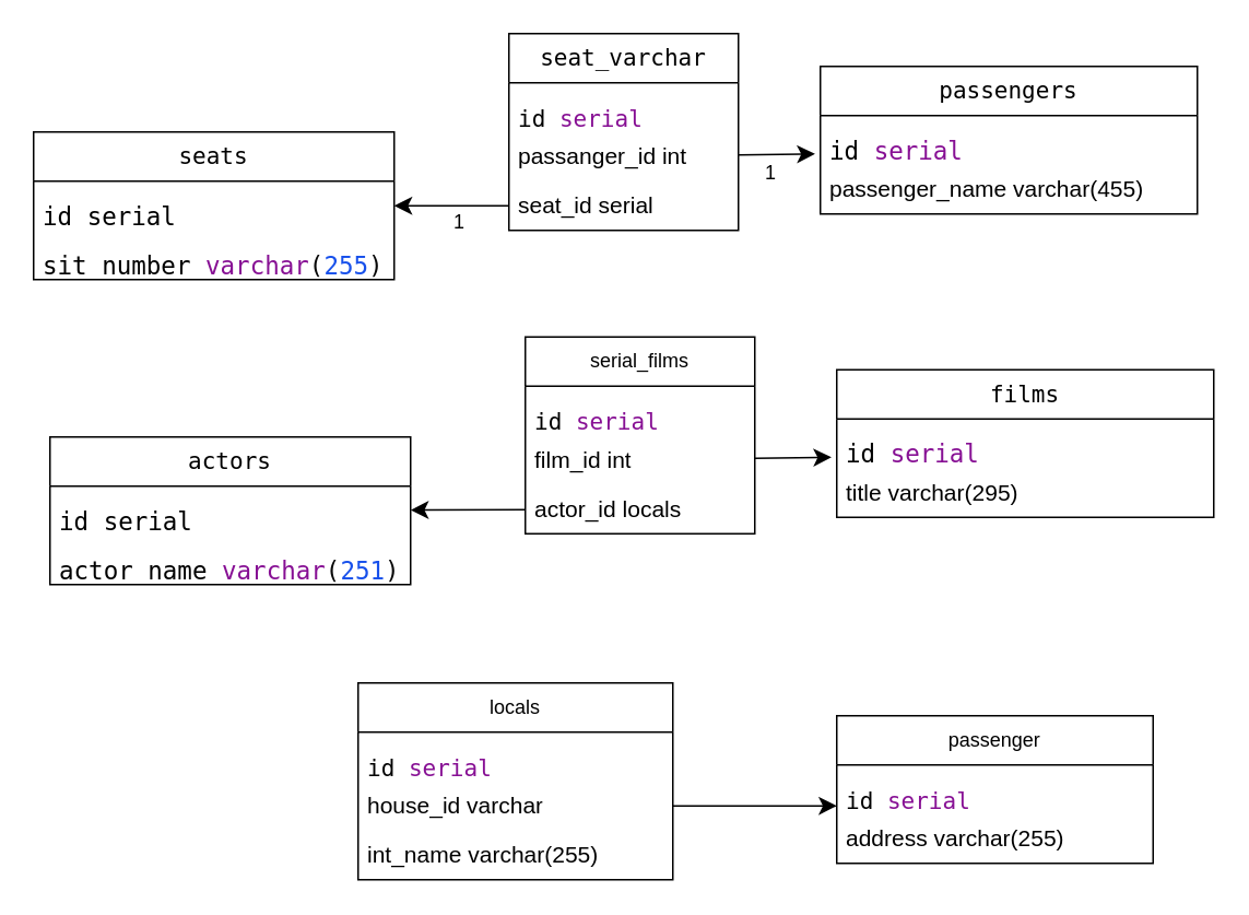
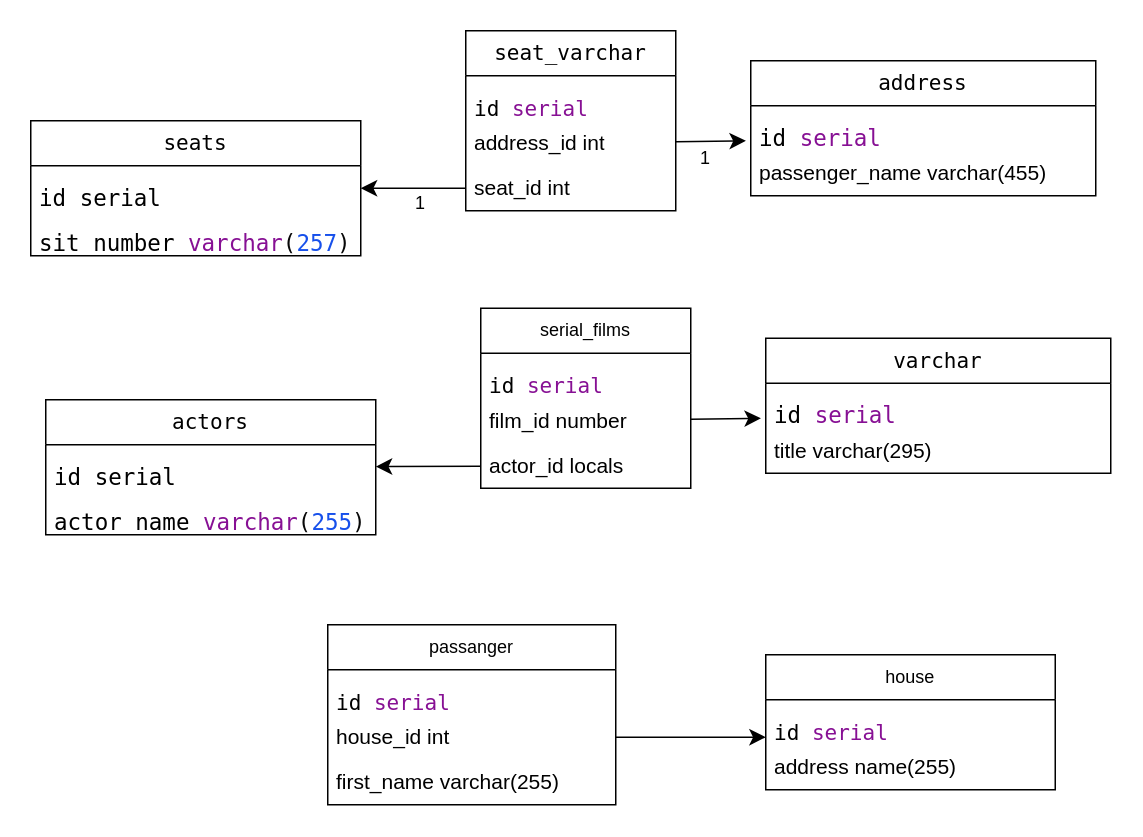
  <mxCell id="0" />
  <mxCell id="1" parent="0" />
- <mxCell id="2" value="&lt;div style=&quot;background-color: rgb(255, 255, 255); color: rgb(8, 8, 8);&quot;&gt;&lt;pre style=&quot;font-family:'JetBrains Mono',monospace;font-size:10.5pt;&quot;&gt;&lt;span style=&quot;color: rgb(0, 0, 0);&quot;&gt;passengers&lt;/span&gt;&lt;/pre&gt;&lt;/div&gt;" style="swimlane;fontStyle=0;childLayout=stackLayout;horizontal=1;startSize=30;horizontalStack=0;resizeParent=1;resizeParentMax=0;resizeLast=0;collapsible=1;marginBottom=0;whiteSpace=wrap;html=1;" vertex="1" parent="1"><mxGeometry x="500" y="40" width="230" height="90" as="geometry" /></mxCell>
+ <mxCell id="2" value="&lt;div style=&quot;background-color: rgb(255, 255, 255); color: rgb(8, 8, 8);&quot;&gt;&lt;pre style=&quot;font-family:'JetBrains Mono',monospace;font-size:10.5pt;&quot;&gt;&lt;span style=&quot;color: rgb(0, 0, 0);&quot;&gt;address&lt;/span&gt;&lt;/pre&gt;&lt;/div&gt;" style="swimlane;fontStyle=0;childLayout=stackLayout;horizontal=1;startSize=30;horizontalStack=0;resizeParent=1;resizeParentMax=0;resizeLast=0;collapsible=1;marginBottom=0;whiteSpace=wrap;html=1;" vertex="1" parent="1"><mxGeometry x="500" y="40" width="230" height="90" as="geometry" /></mxCell>
  <mxCell id="3" value="&lt;div style=&quot;background-color: rgb(255, 255, 255); color: rgb(8, 8, 8);&quot;&gt;&lt;pre style=&quot;&quot;&gt;&lt;font style=&quot;font-size: 15px; line-height: 100%;&quot;&gt;&lt;span style=&quot;color: rgb(0, 0, 0);&quot;&gt;id &lt;/span&gt;&lt;span style=&quot;color: rgb(135, 16, 148);&quot;&gt;serial&lt;/span&gt;&lt;/font&gt;&lt;/pre&gt;&lt;/div&gt;" style="text;strokeColor=none;fillColor=none;align=left;verticalAlign=middle;spacingLeft=4;spacingRight=4;overflow=hidden;points=[[0,0.5],[1,0.5]];portConstraint=eastwest;rotatable=0;whiteSpace=wrap;html=1;" vertex="1" parent="2"><mxGeometry y="30" width="230" height="30" as="geometry" /></mxCell>
  <mxCell id="4" value="&lt;font style=&quot;font-size: 14px;&quot;&gt;passenger_name varchar(455)&lt;/font&gt;" style="text;strokeColor=none;fillColor=none;align=left;verticalAlign=middle;spacingLeft=4;spacingRight=4;overflow=hidden;points=[[0,0.5],[1,0.5]];portConstraint=eastwest;rotatable=0;whiteSpace=wrap;html=1;" vertex="1" parent="2"><mxGeometry y="60" width="230" height="30" as="geometry" /></mxCell>
  <mxCell id="5" value="&lt;div style=&quot;background-color: rgb(255, 255, 255); color: rgb(8, 8, 8);&quot;&gt;&lt;pre style=&quot;font-family:'JetBrains Mono',monospace;font-size:10.5pt;&quot;&gt;&lt;span style=&quot;color: rgb(0, 0, 0);&quot;&gt;seats&lt;/span&gt;&lt;/pre&gt;&lt;/div&gt;" style="swimlane;fontStyle=0;childLayout=stackLayout;horizontal=1;startSize=30;horizontalStack=0;resizeParent=1;resizeParentMax=0;resizeLast=0;collapsible=1;marginBottom=0;whiteSpace=wrap;html=1;" vertex="1" parent="1"><mxGeometry x="20" y="80" width="220" height="90" as="geometry" /></mxCell>
  <mxCell id="6" value="&lt;div style=&quot;background-color: rgb(255, 255, 255); color: rgb(8, 8, 8);&quot;&gt;&lt;pre style=&quot;&quot;&gt;&lt;span style=&quot;color: rgb(0, 0, 0);&quot;&gt;&lt;font style=&quot;font-size: 15px; line-height: 100%;&quot;&gt;id serial&lt;/font&gt;&lt;/span&gt;&lt;/pre&gt;&lt;/div&gt;" style="text;strokeColor=none;fillColor=none;align=left;verticalAlign=middle;spacingLeft=4;spacingRight=4;overflow=hidden;points=[[0,0.5],[1,0.5]];portConstraint=eastwest;rotatable=0;whiteSpace=wrap;html=1;" vertex="1" parent="5"><mxGeometry y="30" width="220" height="30" as="geometry" /></mxCell>
- <mxCell id="7" value="&lt;div style=&quot;background-color: rgb(255, 255, 255); color: rgb(8, 8, 8);&quot;&gt;&lt;pre style=&quot;&quot;&gt;&lt;font style=&quot;font-size: 15px; line-height: 100%;&quot;&gt;&lt;span style=&quot;color: rgb(0, 0, 0);&quot;&gt;sit_number &lt;/span&gt;&lt;span style=&quot;color: rgb(135, 16, 148);&quot;&gt;varchar&lt;/span&gt;(&lt;span style=&quot;color: rgb(23, 80, 235);&quot;&gt;255&lt;/span&gt;)&lt;/font&gt;&lt;/pre&gt;&lt;/div&gt;" style="text;strokeColor=none;fillColor=none;align=left;verticalAlign=middle;spacingLeft=4;spacingRight=4;overflow=hidden;points=[[0,0.5],[1,0.5]];portConstraint=eastwest;rotatable=0;whiteSpace=wrap;html=1;" vertex="1" parent="5"><mxGeometry y="60" width="220" height="30" as="geometry" /></mxCell>
+ <mxCell id="7" value="&lt;div style=&quot;background-color: rgb(255, 255, 255); color: rgb(8, 8, 8);&quot;&gt;&lt;pre style=&quot;&quot;&gt;&lt;font style=&quot;font-size: 15px; line-height: 100%;&quot;&gt;&lt;span style=&quot;color: rgb(0, 0, 0);&quot;&gt;sit_number &lt;/span&gt;&lt;span style=&quot;color: rgb(135, 16, 148);&quot;&gt;varchar&lt;/span&gt;(&lt;span style=&quot;color: rgb(23, 80, 235);&quot;&gt;257&lt;/span&gt;)&lt;/font&gt;&lt;/pre&gt;&lt;/div&gt;" style="text;strokeColor=none;fillColor=none;align=left;verticalAlign=middle;spacingLeft=4;spacingRight=4;overflow=hidden;points=[[0,0.5],[1,0.5]];portConstraint=eastwest;rotatable=0;whiteSpace=wrap;html=1;" vertex="1" parent="5"><mxGeometry y="60" width="220" height="30" as="geometry" /></mxCell>
  <mxCell id="8" value="&lt;div style=&quot;background-color: rgb(255, 255, 255); color: rgb(8, 8, 8);&quot;&gt;&lt;pre style=&quot;font-family:'JetBrains Mono',monospace;font-size:10.5pt;&quot;&gt;&lt;span style=&quot;color: rgb(0, 0, 0);&quot;&gt;seat_varchar&lt;/span&gt;&lt;/pre&gt;&lt;/div&gt;" style="swimlane;fontStyle=0;childLayout=stackLayout;horizontal=1;startSize=30;horizontalStack=0;resizeParent=1;resizeParentMax=0;resizeLast=0;collapsible=1;marginBottom=0;whiteSpace=wrap;html=1;" vertex="1" parent="1"><mxGeometry x="310" y="20" width="140" height="120" as="geometry" /></mxCell>
  <mxCell id="9" value="&lt;div style=&quot;background-color: rgb(255, 255, 255); color: rgb(8, 8, 8);&quot;&gt;&lt;pre style=&quot;margin-bottom: 0px; padding-bottom: 0px; line-height: 0%;&quot;&gt;&lt;font style=&quot;font-size: 14px; line-height: 100%;&quot;&gt;&lt;span style=&quot;color: rgb(0, 0, 0);&quot;&gt;id &lt;/span&gt;&lt;span style=&quot;color: rgb(135, 16, 148);&quot;&gt;serial&lt;/span&gt;&lt;/font&gt;&lt;/pre&gt;&lt;/div&gt;" style="text;strokeColor=none;fillColor=none;align=left;verticalAlign=middle;spacingLeft=4;spacingRight=4;overflow=hidden;points=[[0,0.5],[1,0.5]];portConstraint=eastwest;rotatable=0;whiteSpace=wrap;html=1;" vertex="1" parent="8"><mxGeometry y="30" width="140" height="30" as="geometry" /></mxCell>
- <mxCell id="10" value="&lt;font style=&quot;font-size: 14px;&quot;&gt;passanger_id int&lt;/font&gt;" style="text;strokeColor=none;fillColor=none;align=left;verticalAlign=middle;spacingLeft=4;spacingRight=4;overflow=hidden;points=[[0,0.5],[1,0.5]];portConstraint=eastwest;rotatable=0;whiteSpace=wrap;html=1;" vertex="1" parent="8"><mxGeometry y="60" width="140" height="30" as="geometry" /></mxCell>
- <mxCell id="11" value="&lt;font style=&quot;font-size: 14px;&quot;&gt;seat_id serial&lt;/font&gt;" style="text;strokeColor=none;fillColor=none;align=left;verticalAlign=middle;spacingLeft=4;spacingRight=4;overflow=hidden;points=[[0,0.5],[1,0.5]];portConstraint=eastwest;rotatable=0;whiteSpace=wrap;html=1;" vertex="1" parent="8"><mxGeometry y="90" width="140" height="30" as="geometry" /></mxCell>
+ <mxCell id="10" value="&lt;font style=&quot;font-size: 14px;&quot;&gt;address_id int&lt;/font&gt;" style="text;strokeColor=none;fillColor=none;align=left;verticalAlign=middle;spacingLeft=4;spacingRight=4;overflow=hidden;points=[[0,0.5],[1,0.5]];portConstraint=eastwest;rotatable=0;whiteSpace=wrap;html=1;" vertex="1" parent="8"><mxGeometry y="60" width="140" height="30" as="geometry" /></mxCell>
+ <mxCell id="11" value="&lt;font style=&quot;font-size: 14px;&quot;&gt;seat_id int&lt;/font&gt;" style="text;strokeColor=none;fillColor=none;align=left;verticalAlign=middle;spacingLeft=4;spacingRight=4;overflow=hidden;points=[[0,0.5],[1,0.5]];portConstraint=eastwest;rotatable=0;whiteSpace=wrap;html=1;" vertex="1" parent="8"><mxGeometry y="90" width="140" height="30" as="geometry" /></mxCell>
  <mxCell id="12" style="edgeStyle=none;curved=1;rounded=0;orthogonalLoop=1;jettySize=auto;html=1;fontSize=12;startSize=8;endSize=8;" edge="1" parent="1" source="11" target="6"><mxGeometry relative="1" as="geometry" /></mxCell>
  <mxCell id="13" value="" style="edgeStyle=none;curved=1;rounded=0;orthogonalLoop=1;jettySize=auto;html=1;fontSize=12;startSize=8;endSize=8;entryX=-0.014;entryY=0.78;entryDx=0;entryDy=0;entryPerimeter=0;" edge="1" parent="1" source="10" target="3"><mxGeometry relative="1" as="geometry" /></mxCell>
  <mxCell id="14" value="1" style="text;html=1;align=center;verticalAlign=middle;whiteSpace=wrap;rounded=0;" vertex="1" parent="1"><mxGeometry x="250" y="120" width="60" height="30" as="geometry" /></mxCell>
  <mxCell id="15" value="1" style="text;html=1;align=center;verticalAlign=middle;whiteSpace=wrap;rounded=0;" vertex="1" parent="1"><mxGeometry x="440" y="90" width="60" height="30" as="geometry" /></mxCell>
- <mxCell id="16" value="&lt;div style=&quot;background-color: rgb(255, 255, 255); color: rgb(8, 8, 8);&quot;&gt;&lt;pre style=&quot;font-family:'JetBrains Mono',monospace;font-size:10.5pt;&quot;&gt;&lt;span style=&quot;color: rgb(0, 0, 0);&quot;&gt;films&lt;/span&gt;&lt;/pre&gt;&lt;/div&gt;" style="swimlane;fontStyle=0;childLayout=stackLayout;horizontal=1;startSize=30;horizontalStack=0;resizeParent=1;resizeParentMax=0;resizeLast=0;collapsible=1;marginBottom=0;whiteSpace=wrap;html=1;" vertex="1" parent="1"><mxGeometry x="510" y="225" width="230" height="90" as="geometry" /></mxCell>
+ <mxCell id="16" value="&lt;div style=&quot;background-color: rgb(255, 255, 255); color: rgb(8, 8, 8);&quot;&gt;&lt;pre style=&quot;font-family:'JetBrains Mono',monospace;font-size:10.5pt;&quot;&gt;&lt;span style=&quot;color: rgb(0, 0, 0);&quot;&gt;varchar&lt;/span&gt;&lt;/pre&gt;&lt;/div&gt;" style="swimlane;fontStyle=0;childLayout=stackLayout;horizontal=1;startSize=30;horizontalStack=0;resizeParent=1;resizeParentMax=0;resizeLast=0;collapsible=1;marginBottom=0;whiteSpace=wrap;html=1;" vertex="1" parent="1"><mxGeometry x="510" y="225" width="230" height="90" as="geometry" /></mxCell>
  <mxCell id="17" value="&lt;div style=&quot;background-color: rgb(255, 255, 255); color: rgb(8, 8, 8);&quot;&gt;&lt;pre style=&quot;&quot;&gt;&lt;font style=&quot;font-size: 15px; line-height: 100%;&quot;&gt;&lt;span style=&quot;color: rgb(0, 0, 0);&quot;&gt;id &lt;/span&gt;&lt;span style=&quot;color: rgb(135, 16, 148);&quot;&gt;serial&lt;/span&gt;&lt;/font&gt;&lt;/pre&gt;&lt;/div&gt;" style="text;strokeColor=none;fillColor=none;align=left;verticalAlign=middle;spacingLeft=4;spacingRight=4;overflow=hidden;points=[[0,0.5],[1,0.5]];portConstraint=eastwest;rotatable=0;whiteSpace=wrap;html=1;" vertex="1" parent="16"><mxGeometry y="30" width="230" height="30" as="geometry" /></mxCell>
  <mxCell id="18" value="&lt;font style=&quot;font-size: 14px;&quot;&gt;title varchar(295)&lt;/font&gt;" style="text;strokeColor=none;fillColor=none;align=left;verticalAlign=middle;spacingLeft=4;spacingRight=4;overflow=hidden;points=[[0,0.5],[1,0.5]];portConstraint=eastwest;rotatable=0;whiteSpace=wrap;html=1;" vertex="1" parent="16"><mxGeometry y="60" width="230" height="30" as="geometry" /></mxCell>
  <mxCell id="19" value="&lt;div style=&quot;background-color: rgb(255, 255, 255); color: rgb(8, 8, 8);&quot;&gt;&lt;pre style=&quot;font-family:'JetBrains Mono',monospace;font-size:10.5pt;&quot;&gt;&lt;span style=&quot;color: rgb(0, 0, 0);&quot;&gt;actors&lt;/span&gt;&lt;/pre&gt;&lt;/div&gt;" style="swimlane;fontStyle=0;childLayout=stackLayout;horizontal=1;startSize=30;horizontalStack=0;resizeParent=1;resizeParentMax=0;resizeLast=0;collapsible=1;marginBottom=0;whiteSpace=wrap;html=1;" vertex="1" parent="1"><mxGeometry x="30" y="266" width="220" height="90" as="geometry" /></mxCell>
  <mxCell id="20" value="&lt;div style=&quot;background-color: rgb(255, 255, 255); color: rgb(8, 8, 8);&quot;&gt;&lt;pre style=&quot;&quot;&gt;&lt;span style=&quot;color: rgb(0, 0, 0);&quot;&gt;&lt;font style=&quot;font-size: 15px; line-height: 100%;&quot;&gt;id serial&lt;/font&gt;&lt;/span&gt;&lt;/pre&gt;&lt;/div&gt;" style="text;strokeColor=none;fillColor=none;align=left;verticalAlign=middle;spacingLeft=4;spacingRight=4;overflow=hidden;points=[[0,0.5],[1,0.5]];portConstraint=eastwest;rotatable=0;whiteSpace=wrap;html=1;" vertex="1" parent="19"><mxGeometry y="30" width="220" height="30" as="geometry" /></mxCell>
- <mxCell id="21" value="&lt;div style=&quot;background-color: rgb(255, 255, 255); color: rgb(8, 8, 8);&quot;&gt;&lt;pre style=&quot;&quot;&gt;&lt;font style=&quot;font-size: 15px; line-height: 100%;&quot;&gt;&lt;span style=&quot;color: rgb(0, 0, 0);&quot;&gt;actor_name &lt;/span&gt;&lt;span style=&quot;color: rgb(135, 16, 148);&quot;&gt;varchar&lt;/span&gt;(&lt;span style=&quot;color: rgb(23, 80, 235);&quot;&gt;251&lt;/span&gt;)&lt;/font&gt;&lt;/pre&gt;&lt;/div&gt;" style="text;strokeColor=none;fillColor=none;align=left;verticalAlign=middle;spacingLeft=4;spacingRight=4;overflow=hidden;points=[[0,0.5],[1,0.5]];portConstraint=eastwest;rotatable=0;whiteSpace=wrap;html=1;" vertex="1" parent="19"><mxGeometry y="60" width="220" height="30" as="geometry" /></mxCell>
+ <mxCell id="21" value="&lt;div style=&quot;background-color: rgb(255, 255, 255); color: rgb(8, 8, 8);&quot;&gt;&lt;pre style=&quot;&quot;&gt;&lt;font style=&quot;font-size: 15px; line-height: 100%;&quot;&gt;&lt;span style=&quot;color: rgb(0, 0, 0);&quot;&gt;actor_name &lt;/span&gt;&lt;span style=&quot;color: rgb(135, 16, 148);&quot;&gt;varchar&lt;/span&gt;(&lt;span style=&quot;color: rgb(23, 80, 235);&quot;&gt;255&lt;/span&gt;)&lt;/font&gt;&lt;/pre&gt;&lt;/div&gt;" style="text;strokeColor=none;fillColor=none;align=left;verticalAlign=middle;spacingLeft=4;spacingRight=4;overflow=hidden;points=[[0,0.5],[1,0.5]];portConstraint=eastwest;rotatable=0;whiteSpace=wrap;html=1;" vertex="1" parent="19"><mxGeometry y="60" width="220" height="30" as="geometry" /></mxCell>
  <mxCell id="22" value="serial_films" style="swimlane;fontStyle=0;childLayout=stackLayout;horizontal=1;startSize=30;horizontalStack=0;resizeParent=1;resizeParentMax=0;resizeLast=0;collapsible=1;marginBottom=0;whiteSpace=wrap;html=1;" vertex="1" parent="1"><mxGeometry x="320" y="205" width="140" height="120" as="geometry" /></mxCell>
  <mxCell id="23" value="&lt;div style=&quot;background-color: rgb(255, 255, 255); color: rgb(8, 8, 8);&quot;&gt;&lt;pre style=&quot;margin-bottom: 0px; padding-bottom: 0px; line-height: 0%;&quot;&gt;&lt;font style=&quot;font-size: 14px; line-height: 100%;&quot;&gt;&lt;span style=&quot;color: rgb(0, 0, 0);&quot;&gt;id &lt;/span&gt;&lt;span style=&quot;color: rgb(135, 16, 148);&quot;&gt;serial&lt;/span&gt;&lt;/font&gt;&lt;/pre&gt;&lt;/div&gt;" style="text;strokeColor=none;fillColor=none;align=left;verticalAlign=middle;spacingLeft=4;spacingRight=4;overflow=hidden;points=[[0,0.5],[1,0.5]];portConstraint=eastwest;rotatable=0;whiteSpace=wrap;html=1;" vertex="1" parent="22"><mxGeometry y="30" width="140" height="30" as="geometry" /></mxCell>
- <mxCell id="24" value="&lt;font style=&quot;font-size: 14px;&quot;&gt;film_id int&lt;/font&gt;" style="text;strokeColor=none;fillColor=none;align=left;verticalAlign=middle;spacingLeft=4;spacingRight=4;overflow=hidden;points=[[0,0.5],[1,0.5]];portConstraint=eastwest;rotatable=0;whiteSpace=wrap;html=1;" vertex="1" parent="22"><mxGeometry y="60" width="140" height="30" as="geometry" /></mxCell>
+ <mxCell id="24" value="&lt;font style=&quot;font-size: 14px;&quot;&gt;film_id number&lt;/font&gt;" style="text;strokeColor=none;fillColor=none;align=left;verticalAlign=middle;spacingLeft=4;spacingRight=4;overflow=hidden;points=[[0,0.5],[1,0.5]];portConstraint=eastwest;rotatable=0;whiteSpace=wrap;html=1;" vertex="1" parent="22"><mxGeometry y="60" width="140" height="30" as="geometry" /></mxCell>
  <mxCell id="25" value="&lt;font style=&quot;font-size: 14px;&quot;&gt;actor_id locals&lt;/font&gt;" style="text;strokeColor=none;fillColor=none;align=left;verticalAlign=middle;spacingLeft=4;spacingRight=4;overflow=hidden;points=[[0,0.5],[1,0.5]];portConstraint=eastwest;rotatable=0;whiteSpace=wrap;html=1;" vertex="1" parent="22"><mxGeometry y="90" width="140" height="30" as="geometry" /></mxCell>
  <mxCell id="26" style="edgeStyle=none;curved=1;rounded=0;orthogonalLoop=1;jettySize=auto;html=1;fontSize=12;startSize=8;endSize=8;" edge="1" parent="1" source="25" target="20"><mxGeometry relative="1" as="geometry" /></mxCell>
  <mxCell id="27" value="" style="edgeStyle=none;curved=1;rounded=0;orthogonalLoop=1;jettySize=auto;html=1;fontSize=12;startSize=8;endSize=8;entryX=-0.014;entryY=0.78;entryDx=0;entryDy=0;entryPerimeter=0;" edge="1" parent="1" source="24" target="17"><mxGeometry relative="1" as="geometry" /></mxCell>
- <mxCell id="28" value="locals" style="swimlane;fontStyle=0;childLayout=stackLayout;horizontal=1;startSize=30;horizontalStack=0;resizeParent=1;resizeParentMax=0;resizeLast=0;collapsible=1;marginBottom=0;whiteSpace=wrap;html=1;" vertex="1" parent="1"><mxGeometry x="218" y="416" width="192" height="120" as="geometry" /></mxCell>
+ <mxCell id="28" value="passanger" style="swimlane;fontStyle=0;childLayout=stackLayout;horizontal=1;startSize=30;horizontalStack=0;resizeParent=1;resizeParentMax=0;resizeLast=0;collapsible=1;marginBottom=0;whiteSpace=wrap;html=1;" vertex="1" parent="1"><mxGeometry x="218" y="416" width="192" height="120" as="geometry" /></mxCell>
  <mxCell id="29" value="&lt;div style=&quot;background-color: rgb(255, 255, 255); color: rgb(8, 8, 8);&quot;&gt;&lt;pre style=&quot;margin-bottom: 0px; padding-bottom: 0px; line-height: 0%;&quot;&gt;&lt;font style=&quot;font-size: 14px; line-height: 100%;&quot;&gt;&lt;span style=&quot;color: rgb(0, 0, 0);&quot;&gt;id &lt;/span&gt;&lt;span style=&quot;color: rgb(135, 16, 148);&quot;&gt;serial&lt;/span&gt;&lt;/font&gt;&lt;/pre&gt;&lt;/div&gt;" style="text;strokeColor=none;fillColor=none;align=left;verticalAlign=middle;spacingLeft=4;spacingRight=4;overflow=hidden;points=[[0,0.5],[1,0.5]];portConstraint=eastwest;rotatable=0;whiteSpace=wrap;html=1;" vertex="1" parent="28"><mxGeometry y="30" width="192" height="30" as="geometry" /></mxCell>
- <mxCell id="30" value="&lt;font style=&quot;font-size: 14px;&quot;&gt;house_id varchar&lt;/font&gt;" style="text;strokeColor=none;fillColor=none;align=left;verticalAlign=middle;spacingLeft=4;spacingRight=4;overflow=hidden;points=[[0,0.5],[1,0.5]];portConstraint=eastwest;rotatable=0;whiteSpace=wrap;html=1;" vertex="1" parent="28"><mxGeometry y="60" width="192" height="30" as="geometry" /></mxCell>
- <mxCell id="31" value="&lt;font style=&quot;font-size: 14px;&quot;&gt;int_name varchar(255)&lt;/font&gt;" style="text;strokeColor=none;fillColor=none;align=left;verticalAlign=middle;spacingLeft=4;spacingRight=4;overflow=hidden;points=[[0,0.5],[1,0.5]];portConstraint=eastwest;rotatable=0;whiteSpace=wrap;html=1;" vertex="1" parent="28"><mxGeometry y="90" width="192" height="30" as="geometry" /></mxCell>
- <mxCell id="32" value="passenger" style="swimlane;fontStyle=0;childLayout=stackLayout;horizontal=1;startSize=30;horizontalStack=0;resizeParent=1;resizeParentMax=0;resizeLast=0;collapsible=1;marginBottom=0;whiteSpace=wrap;html=1;" vertex="1" parent="1"><mxGeometry x="510" y="436" width="193" height="90" as="geometry" /></mxCell>
+ <mxCell id="30" value="&lt;font style=&quot;font-size: 14px;&quot;&gt;house_id int&lt;/font&gt;" style="text;strokeColor=none;fillColor=none;align=left;verticalAlign=middle;spacingLeft=4;spacingRight=4;overflow=hidden;points=[[0,0.5],[1,0.5]];portConstraint=eastwest;rotatable=0;whiteSpace=wrap;html=1;" vertex="1" parent="28"><mxGeometry y="60" width="192" height="30" as="geometry" /></mxCell>
+ <mxCell id="31" value="&lt;font style=&quot;font-size: 14px;&quot;&gt;first_name varchar(255)&lt;/font&gt;" style="text;strokeColor=none;fillColor=none;align=left;verticalAlign=middle;spacingLeft=4;spacingRight=4;overflow=hidden;points=[[0,0.5],[1,0.5]];portConstraint=eastwest;rotatable=0;whiteSpace=wrap;html=1;" vertex="1" parent="28"><mxGeometry y="90" width="192" height="30" as="geometry" /></mxCell>
+ <mxCell id="32" value="house" style="swimlane;fontStyle=0;childLayout=stackLayout;horizontal=1;startSize=30;horizontalStack=0;resizeParent=1;resizeParentMax=0;resizeLast=0;collapsible=1;marginBottom=0;whiteSpace=wrap;html=1;" vertex="1" parent="1"><mxGeometry x="510" y="436" width="193" height="90" as="geometry" /></mxCell>
  <mxCell id="33" value="&lt;div style=&quot;background-color: rgb(255, 255, 255); color: rgb(8, 8, 8);&quot;&gt;&lt;pre style=&quot;margin-bottom: 0px; padding-bottom: 0px; line-height: 0%;&quot;&gt;&lt;font style=&quot;font-size: 14px; line-height: 100%;&quot;&gt;&lt;span style=&quot;color: rgb(0, 0, 0);&quot;&gt;id &lt;/span&gt;&lt;span style=&quot;color: rgb(135, 16, 148);&quot;&gt;serial&lt;/span&gt;&lt;/font&gt;&lt;/pre&gt;&lt;/div&gt;" style="text;strokeColor=none;fillColor=none;align=left;verticalAlign=middle;spacingLeft=4;spacingRight=4;overflow=hidden;points=[[0,0.5],[1,0.5]];portConstraint=eastwest;rotatable=0;whiteSpace=wrap;html=1;" vertex="1" parent="32"><mxGeometry y="30" width="193" height="30" as="geometry" /></mxCell>
- <mxCell id="34" value="&lt;font style=&quot;font-size: 14px;&quot;&gt;address varchar(255)&lt;/font&gt;" style="text;strokeColor=none;fillColor=none;align=left;verticalAlign=middle;spacingLeft=4;spacingRight=4;overflow=hidden;points=[[0,0.5],[1,0.5]];portConstraint=eastwest;rotatable=0;whiteSpace=wrap;html=1;" vertex="1" parent="32"><mxGeometry y="60" width="193" height="30" as="geometry" /></mxCell>
+ <mxCell id="34" value="&lt;font style=&quot;font-size: 14px;&quot;&gt;address name(255)&lt;/font&gt;" style="text;strokeColor=none;fillColor=none;align=left;verticalAlign=middle;spacingLeft=4;spacingRight=4;overflow=hidden;points=[[0,0.5],[1,0.5]];portConstraint=eastwest;rotatable=0;whiteSpace=wrap;html=1;" vertex="1" parent="32"><mxGeometry y="60" width="193" height="30" as="geometry" /></mxCell>
  <mxCell id="35" value="" style="edgeStyle=none;curved=1;rounded=0;orthogonalLoop=1;jettySize=auto;html=1;fontSize=12;startSize=8;endSize=8;entryX=0;entryY=0.833;entryDx=0;entryDy=0;entryPerimeter=0;" edge="1" parent="1" source="30" target="33"><mxGeometry relative="1" as="geometry" /></mxCell>
